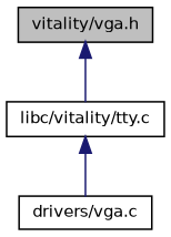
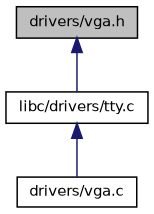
  digraph {
    node [color=black fillcolor=white fontname=Helvetica fontsize=10 shape=record style=filled]
    edge [color=midnightblue dir=back fontname=Helvetica fontsize=10 labelfontname=Helvetica labelfontsize=10 style=solid]
-   n1 [fillcolor=grey75 fontcolor=black height=0.2 label="vitality/vga.h" width=0.4]
-   n2 [height=0.2 label="libc/vitality/tty.c" width=0.4]
+   n1 [fillcolor=grey75 fontcolor=black height=0.2 label="drivers/vga.h" width=0.4]
+   n2 [height=0.2 label="libc/drivers/tty.c" width=0.4]
    n3 [height=0.2 label="drivers/vga.c" width=0.4]
    n1 -> n2
    n2 -> n3
  }
